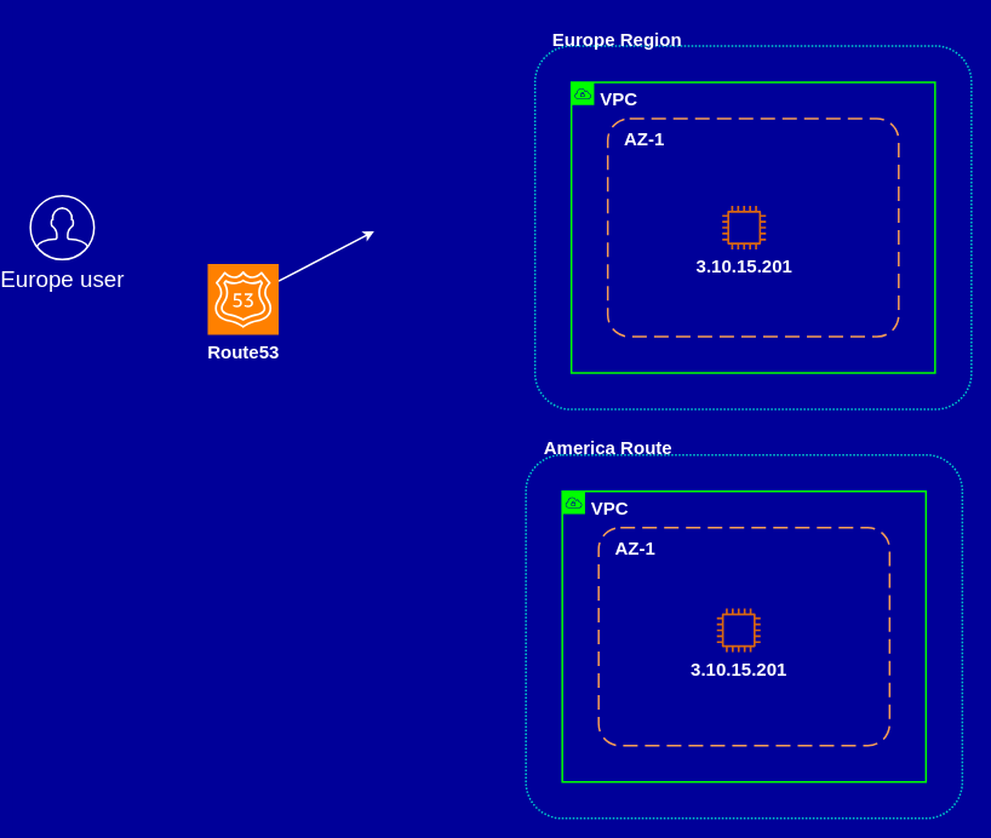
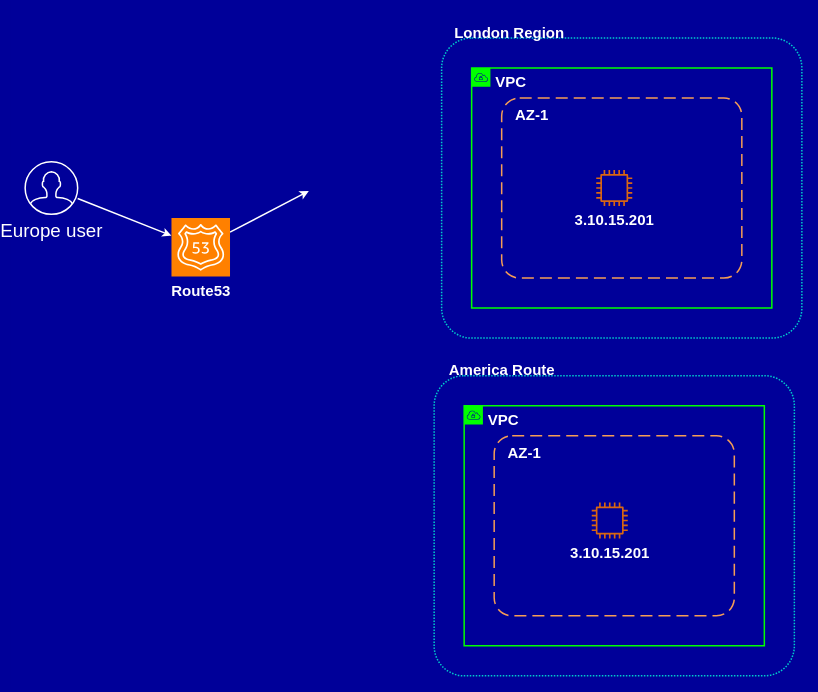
  <mxCell id="0" />
  <mxCell id="1" parent="0" />
+ <mxCell id="2" style="edgeStyle=none;rounded=0;orthogonalLoop=1;jettySize=auto;html=1;strokeColor=#FFFFFF;strokeWidth=2;fontSize=25;shadow=0;sketch=0;" parent="1" source="3" target="5" edge="1"><mxGeometry relative="1" as="geometry" /></mxCell>
  <mxCell id="3" value="&lt;font color=&quot;#ffffff&quot;&gt;Europe user&lt;/font&gt;" style="html=1;verticalLabelPosition=bottom;align=center;labelBackgroundColor=none;verticalAlign=top;strokeWidth=2;shadow=0;dashed=0;shape=mxgraph.ios7.icons.user;gradientColor=none;fontSize=25;fillColor=none;strokeColor=#FFFFFF;sketch=0;" parent="1" vertex="1"><mxGeometry x="20" y="215" width="70" height="70" as="geometry" /></mxCell>
  <mxCell id="4" style="edgeStyle=none;rounded=0;orthogonalLoop=1;jettySize=auto;html=1;entryX=0.06;entryY=0.5;entryDx=0;entryDy=0;entryPerimeter=0;strokeColor=#FFFFFF;strokeWidth=2;fontSize=25;shadow=0;sketch=0;" parent="1" source="5" edge="1"><mxGeometry relative="1" as="geometry"><mxPoint x="398" y="254" as="targetPoint" /></mxGeometry></mxCell>
  <mxCell id="5" value="&lt;b&gt;&lt;font style=&quot;font-size: 20px&quot; color=&quot;#ffffff&quot;&gt;Route53&lt;/font&gt;&lt;/b&gt;" style="outlineConnect=0;fontColor=#232F3E;gradientDirection=north;strokeColor=#ffffff;dashed=0;verticalLabelPosition=bottom;verticalAlign=top;align=center;html=1;fontSize=12;fontStyle=0;aspect=fixed;shape=mxgraph.aws4.resourceIcon;resIcon=mxgraph.aws4.route_53;fillColor=#FF8000;shadow=0;sketch=0;" parent="1" vertex="1"><mxGeometry x="215" y="290" width="78" height="78" as="geometry" /></mxCell>
  <mxCell id="6" value="&lt;font style=&quot;font-size: 20px&quot; color=&quot;#ffffff&quot;&gt;&lt;b&gt;VPC&lt;/b&gt;&lt;/font&gt;" style="points=[[0,0],[0.25,0],[0.5,0],[0.75,0],[1,0],[1,0.25],[1,0.5],[1,0.75],[1,1],[0.75,1],[0.5,1],[0.25,1],[0,1],[0,0.75],[0,0.5],[0,0.25]];outlineConnect=0;gradientColor=none;html=1;whiteSpace=wrap;fontSize=12;fontStyle=0;shape=mxgraph.aws4.group;grIcon=mxgraph.aws4.group_vpc;fillColor=none;verticalAlign=top;align=left;spacingLeft=30;fontColor=#AAB7B8;dashed=0;strokeColor=#00FF00;strokeWidth=2;labelBackgroundColor=none;shadow=0;sketch=0;" parent="1" vertex="1"><mxGeometry x="615" y="90" width="400" height="320" as="geometry" /></mxCell>
  <mxCell id="7" value="" style="rounded=1;arcSize=10;dashed=1;fillColor=none;gradientColor=none;dashPattern=1 1;strokeWidth=2;strokeColor=#00CCCC;labelBackgroundColor=none;fontSize=25;shadow=0;sketch=0;" parent="1" vertex="1"><mxGeometry x="575" y="50" width="480" height="400" as="geometry" /></mxCell>
  <mxCell id="8" value="" style="rounded=1;arcSize=10;dashed=1;strokeColor=#F59D56;fillColor=none;gradientColor=none;dashPattern=8 4;strokeWidth=2;labelBackgroundColor=none;fontSize=25;shadow=0;sketch=0;" parent="1" vertex="1"><mxGeometry x="655" y="130" width="320" height="240" as="geometry" /></mxCell>
- <mxCell id="9" value="&lt;font color=&quot;#ffffff&quot;&gt;&lt;span style=&quot;font-size: 20px&quot;&gt;&lt;b&gt;Europe Region&lt;/b&gt;&lt;/span&gt;&lt;/font&gt;" style="text;html=1;resizable=0;autosize=1;align=center;verticalAlign=middle;points=[];fillColor=none;strokeColor=none;rounded=0;labelBackgroundColor=none;fontSize=25;shadow=0;sketch=0;" parent="1" vertex="1"><mxGeometry x="585" y="20" width="160" height="40" as="geometry" /></mxCell>
+ <mxCell id="9" value="&lt;font color=&quot;#ffffff&quot;&gt;&lt;span style=&quot;font-size: 20px&quot;&gt;&lt;b&gt;London Region&lt;/b&gt;&lt;/span&gt;&lt;/font&gt;" style="text;html=1;resizable=0;autosize=1;align=center;verticalAlign=middle;points=[];fillColor=none;strokeColor=none;rounded=0;labelBackgroundColor=none;fontSize=25;shadow=0;sketch=0;" parent="1" vertex="1"><mxGeometry x="585" y="20" width="160" height="40" as="geometry" /></mxCell>
  <mxCell id="10" value="&lt;font color=&quot;#ffffff&quot;&gt;&lt;span style=&quot;font-size: 20px&quot;&gt;&lt;b&gt;AZ-1&lt;/b&gt;&lt;/span&gt;&lt;/font&gt;" style="text;html=1;resizable=0;autosize=1;align=center;verticalAlign=middle;points=[];fillColor=none;strokeColor=none;rounded=0;labelBackgroundColor=none;fontSize=25;shadow=0;sketch=0;" parent="1" vertex="1"><mxGeometry x="665" y="140" width="60" height="20" as="geometry" /></mxCell>
  <mxCell id="11" value="&lt;font color=&quot;#ffffff&quot; size=&quot;1&quot;&gt;&lt;b style=&quot;font-size: 20px&quot;&gt;3.10.15.201&lt;/b&gt;&lt;/font&gt;" style="outlineConnect=0;fontColor=#232F3E;gradientColor=none;fillColor=#D86613;strokeColor=none;dashed=0;verticalLabelPosition=bottom;verticalAlign=top;align=center;html=1;fontSize=12;fontStyle=0;aspect=fixed;pointerEvents=1;shape=mxgraph.aws4.instance2;labelBackgroundColor=none;strokeWidth=2;shadow=0;sketch=0;" parent="1" vertex="1"><mxGeometry x="781" y="226" width="48" height="48" as="geometry" /></mxCell>
  <mxCell id="12" value="&lt;font style=&quot;font-size: 20px&quot; color=&quot;#ffffff&quot;&gt;&lt;b&gt;VPC&lt;/b&gt;&lt;/font&gt;" style="points=[[0,0],[0.25,0],[0.5,0],[0.75,0],[1,0],[1,0.25],[1,0.5],[1,0.75],[1,1],[0.75,1],[0.5,1],[0.25,1],[0,1],[0,0.75],[0,0.5],[0,0.25]];outlineConnect=0;gradientColor=none;html=1;whiteSpace=wrap;fontSize=12;fontStyle=0;shape=mxgraph.aws4.group;grIcon=mxgraph.aws4.group_vpc;fillColor=none;verticalAlign=top;align=left;spacingLeft=30;fontColor=#AAB7B8;dashed=0;strokeColor=#00FF00;strokeWidth=2;labelBackgroundColor=none;shadow=0;sketch=0;" parent="1" vertex="1"><mxGeometry x="605" y="540" width="400" height="320" as="geometry" /></mxCell>
  <mxCell id="13" value="" style="rounded=1;arcSize=10;dashed=1;fillColor=none;gradientColor=none;dashPattern=1 1;strokeWidth=2;strokeColor=#00CCCC;labelBackgroundColor=none;fontSize=25;shadow=0;sketch=0;" parent="1" vertex="1"><mxGeometry x="565" y="500" width="480" height="400" as="geometry" /></mxCell>
  <mxCell id="14" value="" style="rounded=1;arcSize=10;dashed=1;strokeColor=#F59D56;fillColor=none;gradientColor=none;dashPattern=8 4;strokeWidth=2;labelBackgroundColor=none;fontSize=25;shadow=0;sketch=0;" parent="1" vertex="1"><mxGeometry x="645" y="580" width="320" height="240" as="geometry" /></mxCell>
  <mxCell id="15" value="&lt;font color=&quot;#ffffff&quot;&gt;&lt;span style=&quot;font-size: 20px&quot;&gt;&lt;b&gt;America Route&lt;/b&gt;&lt;/span&gt;&lt;/font&gt;" style="text;html=1;resizable=0;autosize=1;align=center;verticalAlign=middle;points=[];fillColor=none;strokeColor=none;rounded=0;labelBackgroundColor=none;fontSize=25;shadow=0;sketch=0;" parent="1" vertex="1"><mxGeometry x="570" y="470" width="170" height="40" as="geometry" /></mxCell>
  <mxCell id="16" value="&lt;font color=&quot;#ffffff&quot;&gt;&lt;span style=&quot;font-size: 20px&quot;&gt;&lt;b&gt;AZ-1&lt;/b&gt;&lt;/span&gt;&lt;/font&gt;" style="text;html=1;resizable=0;autosize=1;align=center;verticalAlign=middle;points=[];fillColor=none;strokeColor=none;rounded=0;labelBackgroundColor=none;fontSize=25;shadow=0;sketch=0;" parent="1" vertex="1"><mxGeometry x="655" y="590" width="60" height="20" as="geometry" /></mxCell>
  <mxCell id="17" value="&lt;font color=&quot;#ffffff&quot; size=&quot;1&quot;&gt;&lt;b style=&quot;font-size: 20px&quot;&gt;3.10.15.201&lt;/b&gt;&lt;/font&gt;" style="outlineConnect=0;fontColor=#232F3E;gradientColor=none;fillColor=#D86613;strokeColor=none;dashed=0;verticalLabelPosition=bottom;verticalAlign=top;align=center;html=1;fontSize=12;fontStyle=0;aspect=fixed;pointerEvents=1;shape=mxgraph.aws4.instance2;labelBackgroundColor=none;strokeWidth=2;shadow=0;sketch=0;" parent="1" vertex="1"><mxGeometry x="775" y="669" width="48" height="48" as="geometry" /></mxCell>
